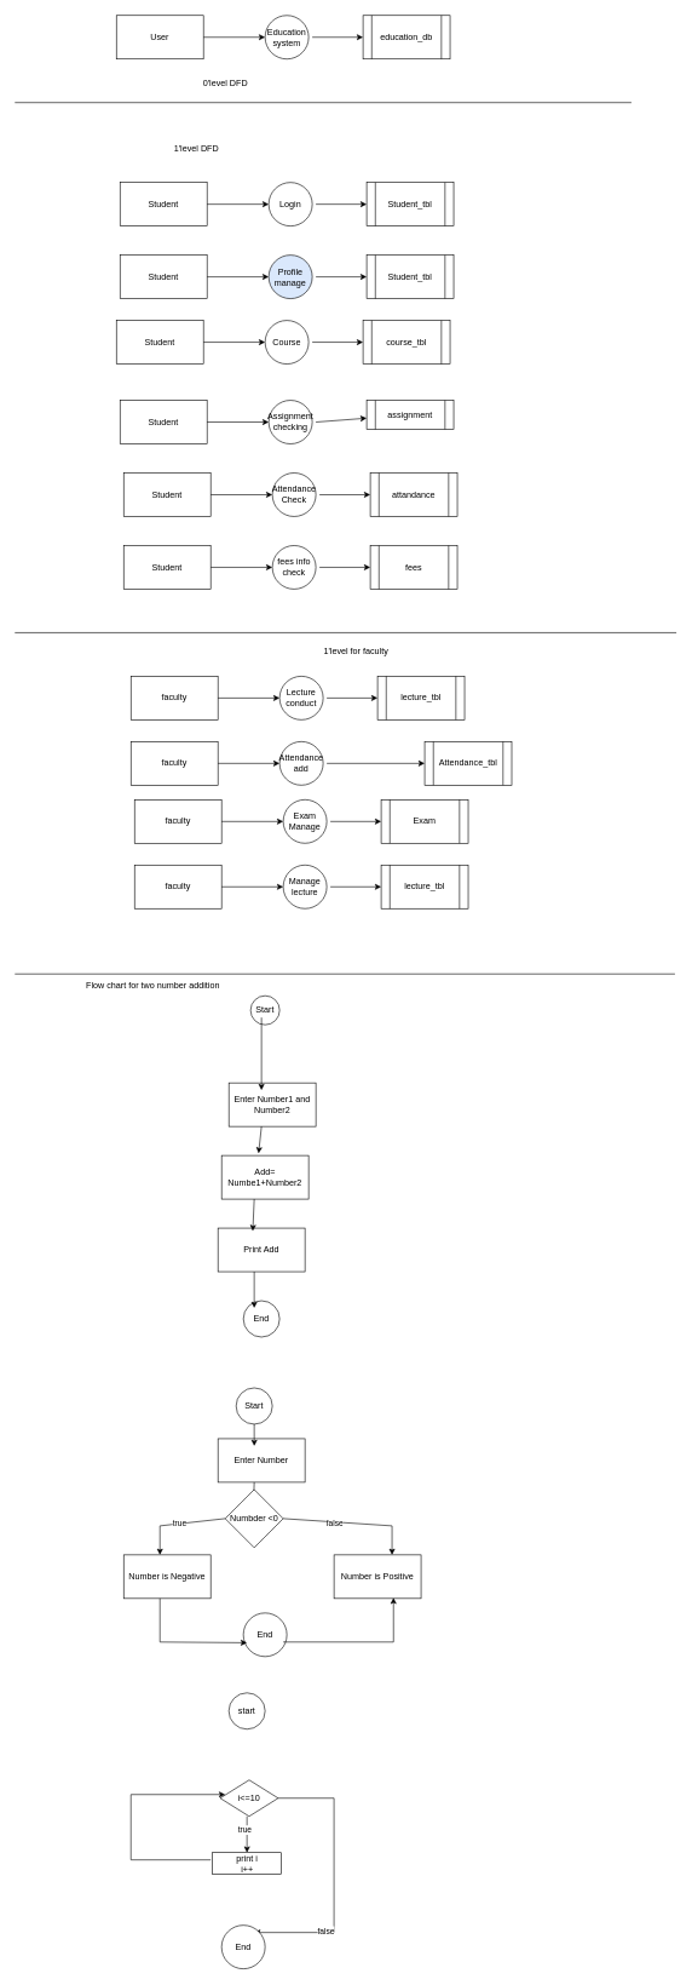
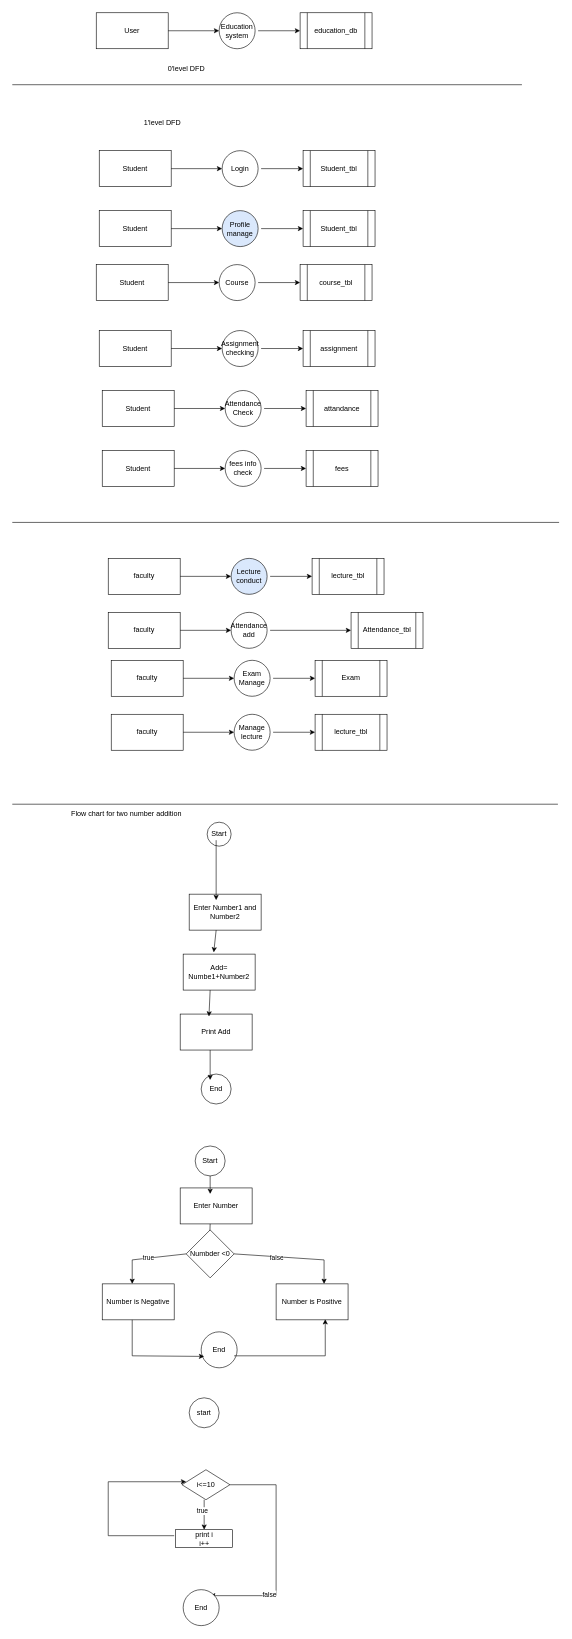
  <mxCell id="0" />
  <mxCell id="1" parent="0" />
  <mxCell id="2" value="User" style="rounded=0;whiteSpace=wrap;html=1;" vertex="1" parent="1"><mxGeometry x="160" y="20" width="120" height="60" as="geometry" /></mxCell>
  <mxCell id="3" value="Education system" style="ellipse;whiteSpace=wrap;html=1;aspect=fixed;" vertex="1" parent="1"><mxGeometry x="365" y="20" width="60" height="60" as="geometry" /></mxCell>
  <mxCell id="4" value="education_db" style="shape=process;whiteSpace=wrap;html=1;backgroundOutline=1;" vertex="1" parent="1"><mxGeometry x="500" y="20" width="120" height="60" as="geometry" /></mxCell>
  <mxCell id="5" value="" style="endArrow=classic;html=1;rounded=0;entryX=0;entryY=0.5;entryDx=0;entryDy=0;" edge="1" parent="1" target="3"><mxGeometry width="50" height="50" relative="1" as="geometry"><mxPoint x="280" y="50" as="sourcePoint" /><mxPoint x="330" y="0" as="targetPoint" /></mxGeometry></mxCell>
  <mxCell id="6" value="" style="endArrow=classic;html=1;rounded=0;" edge="1" parent="1" target="4"><mxGeometry width="50" height="50" relative="1" as="geometry"><mxPoint x="430" y="50" as="sourcePoint" /><mxPoint x="480" y="0" as="targetPoint" /></mxGeometry></mxCell>
  <mxCell id="7" value="0'level DFD" style="text;html=1;align=center;verticalAlign=middle;resizable=0;points=[];autosize=1;strokeColor=none;fillColor=none;" vertex="1" parent="1"><mxGeometry x="265" y="98" width="90" height="30" as="geometry" /></mxCell>
  <mxCell id="8" value="" style="endArrow=none;html=1;rounded=0;" edge="1" parent="1"><mxGeometry width="50" height="50" relative="1" as="geometry"><mxPoint y="140" as="sourcePoint" x="20" /><mxPoint x="870" y="140" as="targetPoint" /></mxGeometry></mxCell>
  <mxCell id="9" value="Student" style="rounded=0;whiteSpace=wrap;html=1;" vertex="1" parent="1"><mxGeometry x="165" y="250" width="120" height="60" as="geometry" /></mxCell>
  <mxCell id="10" value="Login" style="ellipse;whiteSpace=wrap;html=1;aspect=fixed;" vertex="1" parent="1"><mxGeometry x="370" y="250" width="60" height="60" as="geometry" /></mxCell>
  <mxCell id="11" value="Student_tbl" style="shape=process;whiteSpace=wrap;html=1;backgroundOutline=1;" vertex="1" parent="1"><mxGeometry x="505" y="250" width="120" height="60" as="geometry" /></mxCell>
  <mxCell id="12" value="" style="endArrow=classic;html=1;rounded=0;entryX=0;entryY=0.5;entryDx=0;entryDy=0;" edge="1" parent="1" target="10"><mxGeometry width="50" height="50" relative="1" as="geometry"><mxPoint x="285" y="280" as="sourcePoint" /><mxPoint x="335" y="230" as="targetPoint" /></mxGeometry></mxCell>
  <mxCell id="13" value="" style="endArrow=classic;html=1;rounded=0;" edge="1" parent="1" target="11"><mxGeometry width="50" height="50" relative="1" as="geometry"><mxPoint x="435" y="280" as="sourcePoint" /><mxPoint x="485" y="230" as="targetPoint" /></mxGeometry></mxCell>
  <mxCell id="14" value="Student" style="rounded=0;whiteSpace=wrap;html=1;" vertex="1" parent="1"><mxGeometry x="165" y="350" width="120" height="60" as="geometry" /></mxCell>
  <mxCell id="15" value="Profile manage" style="ellipse;whiteSpace=wrap;html=1;aspect=fixed;fillColor=#dae8fc;" vertex="1" parent="1"><mxGeometry x="370" y="350" width="60" height="60" as="geometry" /></mxCell>
  <mxCell id="16" value="Student_tbl" style="shape=process;whiteSpace=wrap;html=1;backgroundOutline=1;" vertex="1" parent="1"><mxGeometry x="505" y="350" width="120" height="60" as="geometry" /></mxCell>
  <mxCell id="17" value="" style="endArrow=classic;html=1;rounded=0;entryX=0;entryY=0.5;entryDx=0;entryDy=0;" edge="1" parent="1" target="15"><mxGeometry width="50" height="50" relative="1" as="geometry"><mxPoint x="285" y="380" as="sourcePoint" /><mxPoint x="335" y="330" as="targetPoint" /></mxGeometry></mxCell>
  <mxCell id="18" value="" style="endArrow=classic;html=1;rounded=0;" edge="1" parent="1" target="16"><mxGeometry width="50" height="50" relative="1" as="geometry"><mxPoint x="435" y="380" as="sourcePoint" /><mxPoint x="485" y="330" as="targetPoint" /></mxGeometry></mxCell>
  <mxCell id="19" value="Student" style="rounded=0;whiteSpace=wrap;html=1;" vertex="1" parent="1"><mxGeometry x="160" y="440" width="120" height="60" as="geometry" /></mxCell>
  <mxCell id="20" value="Course" style="ellipse;whiteSpace=wrap;html=1;aspect=fixed;" vertex="1" parent="1"><mxGeometry x="365" y="440" width="60" height="60" as="geometry" /></mxCell>
  <mxCell id="21" value="course_tbl" style="shape=process;whiteSpace=wrap;html=1;backgroundOutline=1;" vertex="1" parent="1"><mxGeometry x="500" y="440" width="120" height="60" as="geometry" /></mxCell>
  <mxCell id="22" value="" style="endArrow=classic;html=1;rounded=0;entryX=0;entryY=0.5;entryDx=0;entryDy=0;" edge="1" parent="1" target="20"><mxGeometry width="50" height="50" relative="1" as="geometry"><mxPoint x="280" y="470" as="sourcePoint" /><mxPoint x="330" y="420" as="targetPoint" /></mxGeometry></mxCell>
  <mxCell id="23" value="" style="endArrow=classic;html=1;rounded=0;" edge="1" parent="1" target="21"><mxGeometry width="50" height="50" relative="1" as="geometry"><mxPoint x="430" y="470" as="sourcePoint" /><mxPoint x="480" y="420" as="targetPoint" /></mxGeometry></mxCell>
  <mxCell id="24" value="1'level DFD" style="text;html=1;align=center;verticalAlign=middle;resizable=0;points=[];autosize=1;strokeColor=none;fillColor=none;" vertex="1" parent="1"><mxGeometry x="225" y="188" width="90" height="30" as="geometry" /></mxCell>
  <mxCell id="25" value="Student" style="rounded=0;whiteSpace=wrap;html=1;" vertex="1" parent="1"><mxGeometry x="165" y="550" width="120" height="60" as="geometry" /></mxCell>
  <mxCell id="26" value="Assignment checking" style="ellipse;whiteSpace=wrap;html=1;aspect=fixed;" vertex="1" parent="1"><mxGeometry x="370" y="550" width="60" height="60" as="geometry" /></mxCell>
- <mxCell id="27" value="assignment" style="shape=process;whiteSpace=wrap;html=1;backgroundOutline=1;" vertex="1" parent="1"><mxGeometry x="505" y="550" width="120" height="40" as="geometry" /></mxCell>
+ <mxCell id="27" value="assignment" style="shape=process;whiteSpace=wrap;html=1;backgroundOutline=1;" vertex="1" parent="1"><mxGeometry x="505" y="550" width="120" height="60" as="geometry" /></mxCell>
  <mxCell id="28" value="" style="endArrow=classic;html=1;rounded=0;entryX=0;entryY=0.5;entryDx=0;entryDy=0;" edge="1" parent="1" target="26"><mxGeometry width="50" height="50" relative="1" as="geometry"><mxPoint x="285" y="580" as="sourcePoint" /><mxPoint x="335" y="530" as="targetPoint" /></mxGeometry></mxCell>
  <mxCell id="29" value="" style="endArrow=classic;html=1;rounded=0;" edge="1" parent="1" target="27"><mxGeometry width="50" height="50" relative="1" as="geometry"><mxPoint x="435" y="580" as="sourcePoint" /><mxPoint x="485" y="530" as="targetPoint" /></mxGeometry></mxCell>
  <mxCell id="30" value="Student" style="rounded=0;whiteSpace=wrap;html=1;" vertex="1" parent="1"><mxGeometry x="170" y="650" width="120" height="60" as="geometry" /></mxCell>
  <mxCell id="31" value="Attendance Check" style="ellipse;whiteSpace=wrap;html=1;aspect=fixed;" vertex="1" parent="1"><mxGeometry x="375" y="650" width="60" height="60" as="geometry" /></mxCell>
  <mxCell id="32" value="attandance" style="shape=process;whiteSpace=wrap;html=1;backgroundOutline=1;" vertex="1" parent="1"><mxGeometry x="510" y="650" width="120" height="60" as="geometry" /></mxCell>
  <mxCell id="33" value="" style="endArrow=classic;html=1;rounded=0;entryX=0;entryY=0.5;entryDx=0;entryDy=0;" edge="1" parent="1" target="31"><mxGeometry width="50" height="50" relative="1" as="geometry"><mxPoint x="290" y="680" as="sourcePoint" /><mxPoint x="340" y="630" as="targetPoint" /></mxGeometry></mxCell>
  <mxCell id="34" value="" style="endArrow=classic;html=1;rounded=0;" edge="1" parent="1" target="32"><mxGeometry width="50" height="50" relative="1" as="geometry"><mxPoint x="440" y="680" as="sourcePoint" /><mxPoint x="490" y="630" as="targetPoint" /></mxGeometry></mxCell>
  <mxCell id="35" value="Student" style="rounded=0;whiteSpace=wrap;html=1;" vertex="1" parent="1"><mxGeometry x="170" y="750" width="120" height="60" as="geometry" /></mxCell>
  <mxCell id="36" value="fees info check" style="ellipse;whiteSpace=wrap;html=1;aspect=fixed;" vertex="1" parent="1"><mxGeometry x="375" y="750" width="60" height="60" as="geometry" /></mxCell>
  <mxCell id="37" value="fees" style="shape=process;whiteSpace=wrap;html=1;backgroundOutline=1;" vertex="1" parent="1"><mxGeometry x="510" y="750" width="120" height="60" as="geometry" /></mxCell>
  <mxCell id="38" value="" style="endArrow=classic;html=1;rounded=0;entryX=0;entryY=0.5;entryDx=0;entryDy=0;" edge="1" parent="1" target="36"><mxGeometry width="50" height="50" relative="1" as="geometry"><mxPoint x="290" y="780" as="sourcePoint" /><mxPoint x="340" y="730" as="targetPoint" /></mxGeometry></mxCell>
  <mxCell id="39" value="" style="endArrow=classic;html=1;rounded=0;" edge="1" parent="1" target="37"><mxGeometry width="50" height="50" relative="1" as="geometry"><mxPoint x="440" y="780" as="sourcePoint" /><mxPoint x="490" y="730" as="targetPoint" /></mxGeometry></mxCell>
  <mxCell id="40" value="" style="endArrow=none;html=1;rounded=0;" edge="1" parent="1"><mxGeometry width="50" height="50" relative="1" as="geometry"><mxPoint y="870" as="sourcePoint" x="20" /><mxPoint x="932" y="870" as="targetPoint" /></mxGeometry></mxCell>
- <mxCell id="41" value="1'level for faculty&lt;div&gt;&lt;br&gt;&lt;/div&gt;" style="text;html=1;align=center;verticalAlign=middle;resizable=0;points=[];autosize=1;strokeColor=none;fillColor=none;" vertex="1" parent="1"><mxGeometry x="435" y="883" width="110" height="40" as="geometry" /></mxCell>
  <mxCell id="42" value="faculty" style="rounded=0;whiteSpace=wrap;html=1;" vertex="1" parent="1"><mxGeometry x="180" y="930" width="120" height="60" as="geometry" /></mxCell>
- <mxCell id="43" value="Lecture conduct" style="ellipse;whiteSpace=wrap;html=1;aspect=fixed;" vertex="1" parent="1"><mxGeometry x="385" y="930" width="60" height="60" as="geometry" /></mxCell>
+ <mxCell id="43" value="Lecture conduct" style="ellipse;whiteSpace=wrap;html=1;aspect=fixed;fillColor=#dae8fc;" vertex="1" parent="1"><mxGeometry x="385" y="930" width="60" height="60" as="geometry" /></mxCell>
  <mxCell id="44" value="lecture_tbl" style="shape=process;whiteSpace=wrap;html=1;backgroundOutline=1;" vertex="1" parent="1"><mxGeometry x="520" y="930" width="120" height="60" as="geometry" /></mxCell>
  <mxCell id="45" value="" style="endArrow=classic;html=1;rounded=0;entryX=0;entryY=0.5;entryDx=0;entryDy=0;" edge="1" parent="1" target="43"><mxGeometry width="50" height="50" relative="1" as="geometry"><mxPoint x="300" y="960" as="sourcePoint" /><mxPoint x="350" y="910" as="targetPoint" /></mxGeometry></mxCell>
  <mxCell id="46" value="" style="endArrow=classic;html=1;rounded=0;" edge="1" parent="1" target="44"><mxGeometry width="50" height="50" relative="1" as="geometry"><mxPoint x="450" y="960" as="sourcePoint" /><mxPoint x="500" y="910" as="targetPoint" /></mxGeometry></mxCell>
  <mxCell id="47" value="faculty" style="rounded=0;whiteSpace=wrap;html=1;" vertex="1" parent="1"><mxGeometry x="180" y="1020" width="120" height="60" as="geometry" /></mxCell>
  <mxCell id="48" value="Attendance add" style="ellipse;whiteSpace=wrap;html=1;aspect=fixed;" vertex="1" parent="1"><mxGeometry x="385" y="1020" width="60" height="60" as="geometry" /></mxCell>
  <mxCell id="49" value="Attendance_tbl" style="shape=process;whiteSpace=wrap;html=1;backgroundOutline=1;" vertex="1" parent="1"><mxGeometry x="585" y="1020" width="120" height="60" as="geometry" /></mxCell>
  <mxCell id="50" value="" style="endArrow=classic;html=1;rounded=0;entryX=0;entryY=0.5;entryDx=0;entryDy=0;" edge="1" parent="1" target="48"><mxGeometry width="50" height="50" relative="1" as="geometry"><mxPoint x="300" y="1050" as="sourcePoint" /><mxPoint x="350" y="1000" as="targetPoint" /></mxGeometry></mxCell>
  <mxCell id="51" value="" style="endArrow=classic;html=1;rounded=0;" edge="1" parent="1" target="49"><mxGeometry width="50" height="50" relative="1" as="geometry"><mxPoint x="450" y="1050" as="sourcePoint" /><mxPoint x="500" y="1000" as="targetPoint" /></mxGeometry></mxCell>
  <mxCell id="52" value="faculty" style="rounded=0;whiteSpace=wrap;html=1;" vertex="1" parent="1"><mxGeometry x="185" y="1100" width="120" height="60" as="geometry" /></mxCell>
  <mxCell id="53" value="Exam Manage" style="ellipse;whiteSpace=wrap;html=1;aspect=fixed;" vertex="1" parent="1"><mxGeometry x="390" y="1100" width="60" height="60" as="geometry" /></mxCell>
  <mxCell id="54" value="Exam" style="shape=process;whiteSpace=wrap;html=1;backgroundOutline=1;" vertex="1" parent="1"><mxGeometry x="525" y="1100" width="120" height="60" as="geometry" /></mxCell>
  <mxCell id="55" value="" style="endArrow=classic;html=1;rounded=0;entryX=0;entryY=0.5;entryDx=0;entryDy=0;" edge="1" parent="1" target="53"><mxGeometry width="50" height="50" relative="1" as="geometry"><mxPoint x="305" y="1130" as="sourcePoint" /><mxPoint x="355" y="1080" as="targetPoint" /></mxGeometry></mxCell>
  <mxCell id="56" value="" style="endArrow=classic;html=1;rounded=0;" edge="1" parent="1" target="54"><mxGeometry width="50" height="50" relative="1" as="geometry"><mxPoint x="455" y="1130" as="sourcePoint" /><mxPoint x="505" y="1080" as="targetPoint" /></mxGeometry></mxCell>
  <mxCell id="57" value="faculty" style="rounded=0;whiteSpace=wrap;html=1;" vertex="1" parent="1"><mxGeometry x="185" y="1190" width="120" height="60" as="geometry" /></mxCell>
  <mxCell id="58" value="Manage&lt;div&gt;lecture&lt;/div&gt;" style="ellipse;whiteSpace=wrap;html=1;aspect=fixed;" vertex="1" parent="1"><mxGeometry x="390" y="1190" width="60" height="60" as="geometry" /></mxCell>
  <mxCell id="59" value="lecture_tbl" style="shape=process;whiteSpace=wrap;html=1;backgroundOutline=1;" vertex="1" parent="1"><mxGeometry x="525" y="1190" width="120" height="60" as="geometry" /></mxCell>
  <mxCell id="60" value="" style="endArrow=classic;html=1;rounded=0;entryX=0;entryY=0.5;entryDx=0;entryDy=0;" edge="1" parent="1" target="58"><mxGeometry width="50" height="50" relative="1" as="geometry"><mxPoint x="305" y="1220" as="sourcePoint" /><mxPoint x="355" y="1170" as="targetPoint" /></mxGeometry></mxCell>
  <mxCell id="61" value="" style="endArrow=classic;html=1;rounded=0;" edge="1" parent="1" target="59"><mxGeometry width="50" height="50" relative="1" as="geometry"><mxPoint x="455" y="1220" as="sourcePoint" /><mxPoint x="505" y="1170" as="targetPoint" /></mxGeometry></mxCell>
  <mxCell id="62" value="" style="endArrow=none;html=1;rounded=0;" edge="1" parent="1"><mxGeometry width="50" height="50" relative="1" as="geometry"><mxPoint y="1340" as="sourcePoint" x="20" /><mxPoint x="930" y="1340" as="targetPoint" /></mxGeometry></mxCell>
  <mxCell id="63" value="Flow chart for two number addition&lt;div&gt;&lt;br&gt;&lt;/div&gt;" style="text;html=1;align=center;verticalAlign=middle;resizable=0;points=[];autosize=1;strokeColor=none;fillColor=none;" vertex="1" parent="1"><mxGeometry x="105" y="1343" width="210" height="40" as="geometry" /></mxCell>
  <mxCell id="64" value="Start" style="ellipse;whiteSpace=wrap;html=1;aspect=fixed;" vertex="1" parent="1"><mxGeometry x="345" y="1370" width="40" height="40" as="geometry" /></mxCell>
  <mxCell id="65" value="Enter Number1 and Number2" style="rounded=0;whiteSpace=wrap;html=1;" vertex="1" parent="1"><mxGeometry x="315" y="1490" width="120" height="60" as="geometry" /></mxCell>
  <mxCell id="66" value="" style="endArrow=classic;html=1;rounded=0;" edge="1" parent="1"><mxGeometry width="50" height="50" relative="1" as="geometry"><mxPoint x="360" y="1400" as="sourcePoint" /><mxPoint x="360" y="1500" as="targetPoint" /></mxGeometry></mxCell>
  <mxCell id="67" value="Add= Numbe1+Number2" style="rounded=0;whiteSpace=wrap;html=1;" vertex="1" parent="1"><mxGeometry x="305" y="1590" width="120" height="60" as="geometry" /></mxCell>
  <mxCell id="68" value="Print Add" style="rounded=0;whiteSpace=wrap;html=1;" vertex="1" parent="1"><mxGeometry x="300" y="1690" width="120" height="60" as="geometry" /></mxCell>
  <mxCell id="69" value="End" style="ellipse;whiteSpace=wrap;html=1;aspect=fixed;" vertex="1" parent="1"><mxGeometry x="335" y="1790" width="50" height="50" as="geometry" /></mxCell>
  <mxCell id="70" value="" style="endArrow=classic;html=1;rounded=0;entryX=0.425;entryY=-0.05;entryDx=0;entryDy=0;entryPerimeter=0;" edge="1" parent="1" target="67"><mxGeometry width="50" height="50" relative="1" as="geometry"><mxPoint x="360" y="1550" as="sourcePoint" /><mxPoint x="410" y="1500" as="targetPoint" /></mxGeometry></mxCell>
  <mxCell id="71" value="" style="endArrow=classic;html=1;rounded=0;entryX=0.4;entryY=0.067;entryDx=0;entryDy=0;entryPerimeter=0;" edge="1" parent="1" target="68"><mxGeometry width="50" height="50" relative="1" as="geometry"><mxPoint x="350" y="1650" as="sourcePoint" /><mxPoint x="400" y="1600" as="targetPoint" /></mxGeometry></mxCell>
  <mxCell id="72" value="" style="endArrow=classic;html=1;rounded=0;entryX=0.3;entryY=0.2;entryDx=0;entryDy=0;entryPerimeter=0;" edge="1" parent="1" target="69"><mxGeometry width="50" height="50" relative="1" as="geometry"><mxPoint x="350" y="1750" as="sourcePoint" /><mxPoint x="400" y="1700" as="targetPoint" /></mxGeometry></mxCell>
  <mxCell id="73" value="Start" style="ellipse;whiteSpace=wrap;html=1;aspect=fixed;" vertex="1" parent="1"><mxGeometry x="325" y="1910" width="50" height="50" as="geometry" /></mxCell>
  <mxCell id="74" value="Enter Number" style="rounded=0;whiteSpace=wrap;html=1;" vertex="1" parent="1"><mxGeometry x="300" y="1980" width="120" height="60" as="geometry" /></mxCell>
  <mxCell id="75" value="Number is Positive" style="rounded=0;whiteSpace=wrap;html=1;" vertex="1" parent="1"><mxGeometry x="460" y="2140" width="120" height="60" as="geometry" /></mxCell>
  <mxCell id="76" value="Number is Negative" style="rounded=0;whiteSpace=wrap;html=1;" vertex="1" parent="1"><mxGeometry x="170" y="2140" width="120" height="60" as="geometry" /></mxCell>
  <mxCell id="77" value="" style="endArrow=classic;html=1;rounded=0;exitX=0;exitY=0.5;exitDx=0;exitDy=0;" edge="1" parent="1" source="87"><mxGeometry width="50" height="50" relative="1" as="geometry"><mxPoint x="310" y="2100" as="sourcePoint" /><mxPoint x="220" y="2140" as="targetPoint" /><Array as="points"><mxPoint x="220" y="2100" /></Array></mxGeometry></mxCell>
  <mxCell id="78" value="true" style="edgeLabel;html=1;align=center;verticalAlign=middle;resizable=0;points=[];" vertex="1" connectable="0" parent="77"><mxGeometry x="-0.015" y="-2" relative="1" as="geometry"><mxPoint as="offset" /></mxGeometry></mxCell>
  <mxCell id="79" value="" style="endArrow=classic;html=1;rounded=0;exitX=1;exitY=0.5;exitDx=0;exitDy=0;" edge="1" parent="1" source="87"><mxGeometry width="50" height="50" relative="1" as="geometry"><mxPoint x="430" y="2100" as="sourcePoint" /><mxPoint x="540" y="2140" as="targetPoint" /><Array as="points"><mxPoint x="540" y="2100" /></Array></mxGeometry></mxCell>
  <mxCell id="80" value="false" style="edgeLabel;html=1;align=center;verticalAlign=middle;resizable=0;points=[];" vertex="1" connectable="0" parent="79"><mxGeometry x="-0.253" y="-1" relative="1" as="geometry"><mxPoint as="offset" /></mxGeometry></mxCell>
  <mxCell id="81" value="End" style="ellipse;whiteSpace=wrap;html=1;aspect=fixed;" vertex="1" parent="1"><mxGeometry x="335" y="2220" width="60" height="60" as="geometry" /></mxCell>
  <mxCell id="82" value="" style="endArrow=classic;html=1;rounded=0;entryX=0.083;entryY=0.683;entryDx=0;entryDy=0;entryPerimeter=0;" edge="1" parent="1" target="81"><mxGeometry width="50" height="50" relative="1" as="geometry"><mxPoint x="220" y="2200" as="sourcePoint" /><mxPoint x="270" y="2150" as="targetPoint" /><Array as="points"><mxPoint x="220" y="2260" /></Array></mxGeometry></mxCell>
  <mxCell id="83" value="" style="endArrow=classic;html=1;rounded=0;entryX=0.683;entryY=0.983;entryDx=0;entryDy=0;entryPerimeter=0;" edge="1" parent="1" target="75"><mxGeometry width="50" height="50" relative="1" as="geometry"><mxPoint x="390" y="2260" as="sourcePoint" /><mxPoint x="440" y="2210" as="targetPoint" /><Array as="points"><mxPoint x="542" y="2260" /></Array></mxGeometry></mxCell>
  <mxCell id="84" value="" style="endArrow=classic;html=1;rounded=0;entryX=0.325;entryY=0.033;entryDx=0;entryDy=0;entryPerimeter=0;" edge="1" parent="1"><mxGeometry width="50" height="50" relative="1" as="geometry"><mxPoint x="350" y="2040" as="sourcePoint" /><mxPoint x="349" y="2071.98" as="targetPoint" /></mxGeometry></mxCell>
  <mxCell id="85" value="" style="endArrow=classic;html=1;rounded=0;entryX=0.417;entryY=0.167;entryDx=0;entryDy=0;entryPerimeter=0;" edge="1" parent="1" target="74"><mxGeometry width="50" height="50" relative="1" as="geometry"><mxPoint x="350" y="1960" as="sourcePoint" /><mxPoint x="400" y="1910" as="targetPoint" /></mxGeometry></mxCell>
  <mxCell id="86" value="start" style="ellipse;whiteSpace=wrap;html=1;aspect=fixed;" vertex="1" parent="1"><mxGeometry x="315" y="2330" width="50" height="50" as="geometry" /></mxCell>
  <mxCell id="87" value="Numbder &amp;lt;0" style="rhombus;whiteSpace=wrap;html=1;" vertex="1" parent="1"><mxGeometry x="310" y="2050" width="80" height="80" as="geometry" /></mxCell>
  <mxCell id="88" value="i&amp;lt;=10" style="rhombus;whiteSpace=wrap;html=1;" vertex="1" parent="1"><mxGeometry x="303" y="2450" width="80" height="50" as="geometry" /></mxCell>
  <mxCell id="89" value="&lt;div&gt;print i&lt;/div&gt;&lt;div&gt;i++&lt;/div&gt;" style="rounded=0;whiteSpace=wrap;html=1;" vertex="1" parent="1"><mxGeometry x="292.5" y="2550" width="95" height="30" as="geometry" /></mxCell>
  <mxCell id="90" value="" style="endArrow=classic;html=1;rounded=0;" edge="1" parent="1" target="89"><mxGeometry width="50" height="50" relative="1" as="geometry"><mxPoint x="340" y="2500" as="sourcePoint" /><mxPoint x="390" y="2450" as="targetPoint" /></mxGeometry></mxCell>
  <mxCell id="91" value="true" style="edgeLabel;html=1;align=center;verticalAlign=middle;resizable=0;points=[];" vertex="1" connectable="0" parent="90"><mxGeometry x="-0.28" y="-4" relative="1" as="geometry"><mxPoint as="offset" /></mxGeometry></mxCell>
  <mxCell id="92" value="" style="endArrow=classic;html=1;rounded=0;" edge="1" parent="1"><mxGeometry width="50" height="50" relative="1" as="geometry"><mxPoint x="290" y="2560" as="sourcePoint" /><mxPoint x="310" y="2470" as="targetPoint" /><Array as="points"><mxPoint x="180" y="2560" /><mxPoint x="180" y="2470" /></Array></mxGeometry></mxCell>
  <mxCell id="93" value="" style="endArrow=classic;html=1;rounded=0;exitX=1;exitY=0.5;exitDx=0;exitDy=0;" edge="1" parent="1" source="88"><mxGeometry width="50" height="50" relative="1" as="geometry"><mxPoint x="380" y="2480" as="sourcePoint" /><mxPoint x="350" y="2660" as="targetPoint" /><Array as="points"><mxPoint x="460" y="2475" /><mxPoint x="460" y="2660" /></Array></mxGeometry></mxCell>
  <mxCell id="94" value="false" style="edgeLabel;html=1;align=center;verticalAlign=middle;resizable=0;points=[];" vertex="1" connectable="0" parent="93"><mxGeometry x="0.475" y="-3" relative="1" as="geometry"><mxPoint as="offset" /></mxGeometry></mxCell>
  <mxCell id="95" value="End" style="ellipse;whiteSpace=wrap;html=1;aspect=fixed;" vertex="1" parent="1"><mxGeometry x="305" y="2650" width="60" height="60" as="geometry" /></mxCell>
